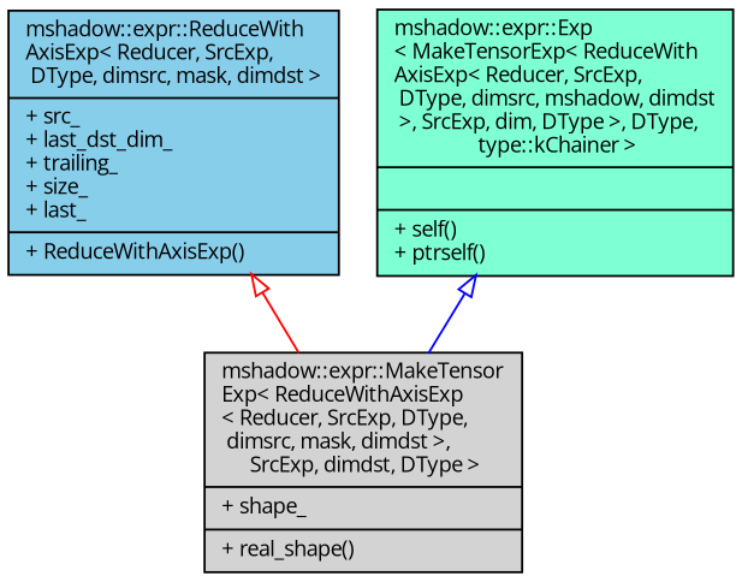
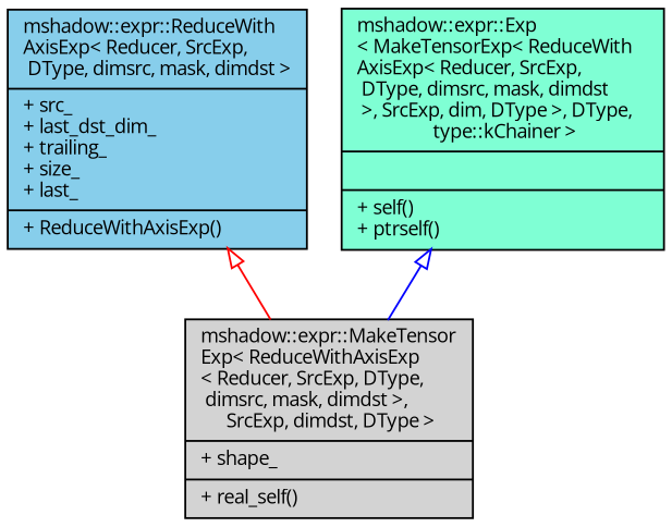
  digraph {
    fontname="Open Sans"
    node [color=black fontname="Open Sans" fontsize=10 shape=record style=filled]
    edge [arrowtail=onormal dir=back fontname="Open Sans" fontsize=10 labelfontname=Helvetica labelfontsize=10 style=solid]
    n1 [fillcolor=skyblue fontcolor=black height=0.2 label="{mshadow::expr::ReduceWith\lAxisExp\< Reducer, SrcExp,\l DType, dimsrc, mask, dimdst \>\n|+ src_\l+ last_dst_dim_\l+ trailing_\l+ size_\l+ last_\l|+ ReduceWithAxisExp()\l}" width=0.4]
-   n2 [fillcolor=lightgrey height=0.2 label="{mshadow::expr::MakeTensor\lExp\< ReduceWithAxisExp\l\< Reducer, SrcExp, DType,\l dimsrc, mask, dimdst \>,\l SrcExp, dimdst, DType \>\n|+ shape_\l|+ real_shape()\l}" width=0.4]
-   n3 [fillcolor=aquamarine height=0.2 label="{mshadow::expr::Exp\l\< MakeTensorExp\< ReduceWith\lAxisExp\< Reducer, SrcExp,\l DType, dimsrc, mshadow, dimdst\l \>, SrcExp, dim, DType \>, DType,\l type::kChainer \>\n||+ self()\l+ ptrself()\l}" width=0.4]
+   n2 [fillcolor=lightgrey height=0.2 label="{mshadow::expr::MakeTensor\lExp\< ReduceWithAxisExp\l\< Reducer, SrcExp, DType,\l dimsrc, mask, dimdst \>,\l SrcExp, dimdst, DType \>\n|+ shape_\l|+ real_self()\l}" width=0.4]
+   n3 [fillcolor=aquamarine height=0.2 label="{mshadow::expr::Exp\l\< MakeTensorExp\< ReduceWith\lAxisExp\< Reducer, SrcExp,\l DType, dimsrc, mask, dimdst\l \>, SrcExp, dim, DType \>, DType,\l type::kChainer \>\n||+ self()\l+ ptrself()\l}" width=0.4]
    n1 -> n2 [color=red]
    n3 -> n2 [color=blue]
  }
